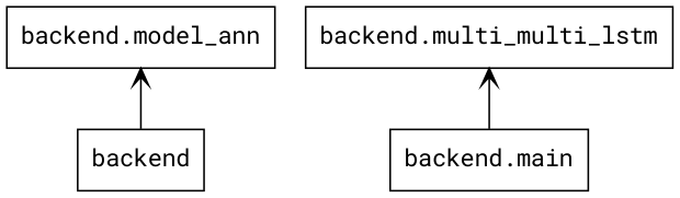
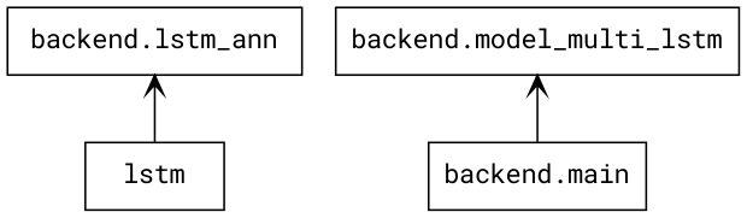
  digraph {
    fontname="Roboto Mono"
    rankdir=BT
    node [color=black fontname="Roboto Mono" shape=box style=solid]
    edge [arrowhead=open arrowtail=none fontname="Roboto Mono"]
-   n1 [label=backend]
-   n2 [label="backend.model_ann"]
+   n1 [label=lstm]
+   n2 [label="backend.lstm_ann"]
    n3 [label="backend.main"]
-   n4 [label="backend.multi_multi_lstm"]
+   n4 [label="backend.model_multi_lstm"]
    n1 -> n2
    n3 -> n4
  }
